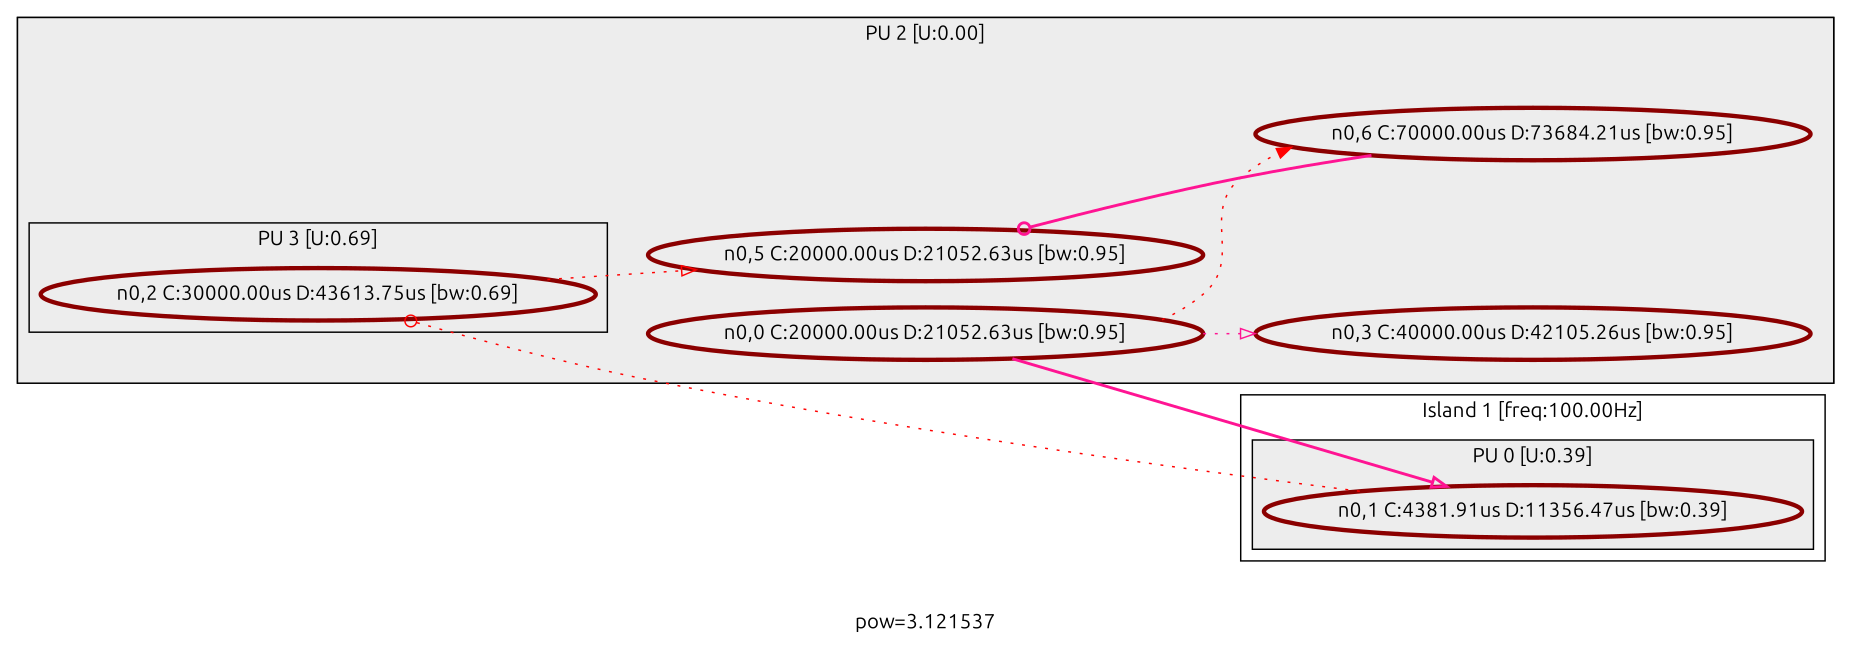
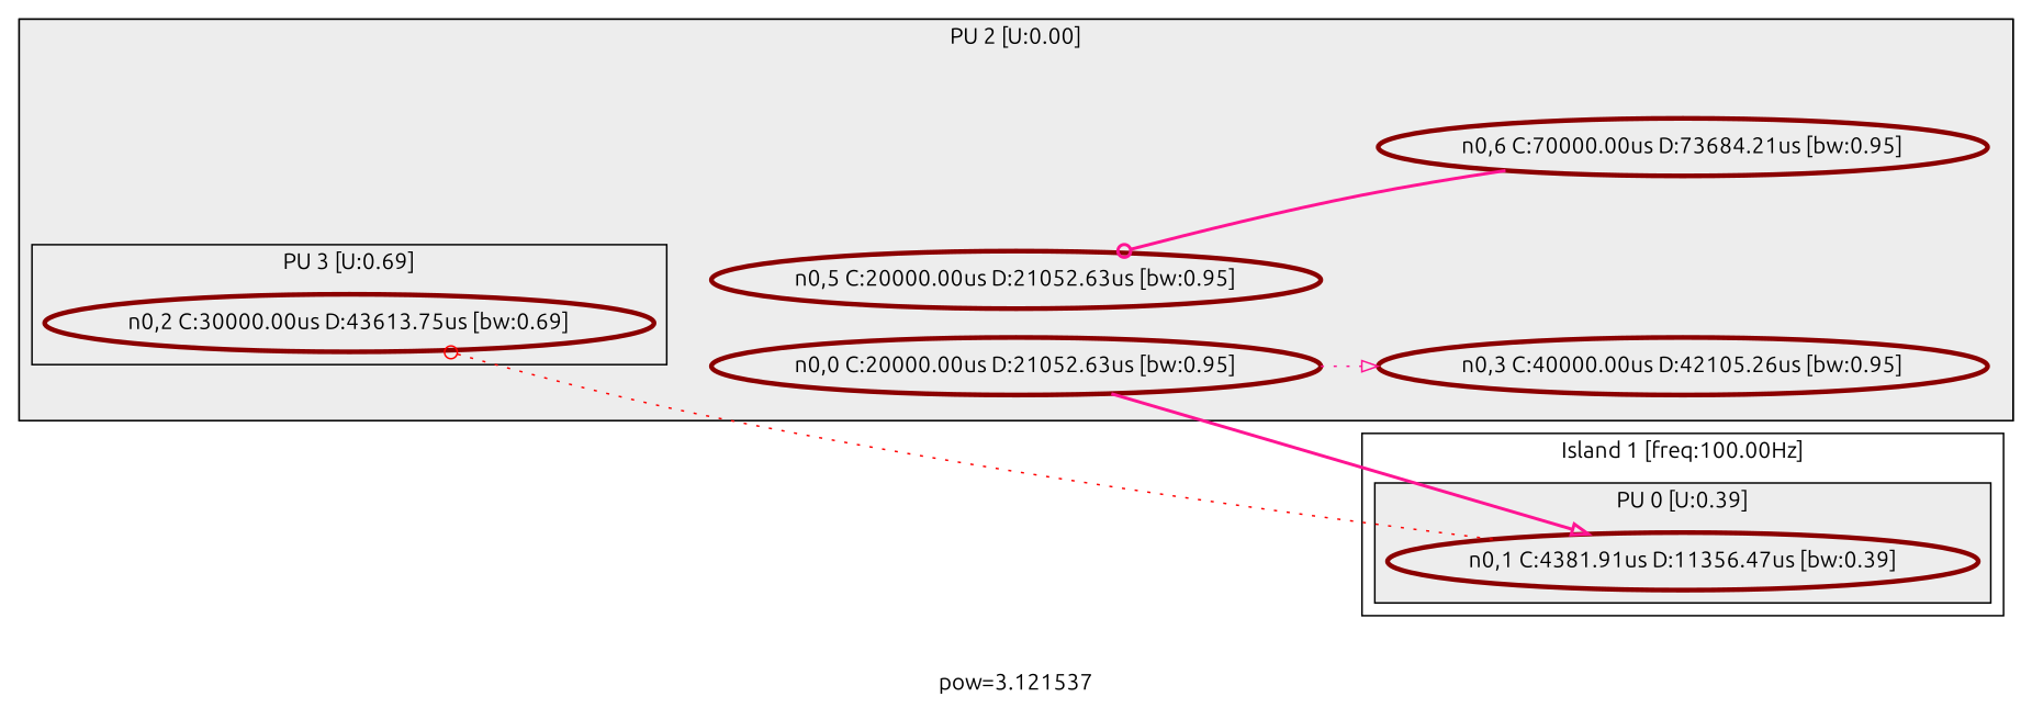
  digraph {
    fontname=Ubuntu
    label="pow=3.121537"
    rankdir=LR
    node [color=darkred fontname=Ubuntu penwidth=3]
    edge [arrowhead=onormal color=deeppink fontname=Ubuntu style=dotted]
    n1 [label="n0,0 C:20000.00us D:21052.63us [bw:0.95]"]
    n2 [label="n0,3 C:40000.00us D:42105.26us [bw:0.95]"]
    n3 [label="n0,5 C:20000.00us D:21052.63us [bw:0.95]"]
    n4 [label="n0,6 C:70000.00us D:73684.21us [bw:0.95]"]
    n5 [label="n0,2 C:30000.00us D:43613.75us [bw:0.69]"]
    n6 [label="n0,1 C:4381.91us D:11356.47us [bw:0.39]"]
    subgraph cluster_1 {
      label="Island 0 [freq:1199.00Hz]"
      subgraph cluster_2 {
        bgcolor=gray93
        label="PU 0 [U:0.95]"
        n1
        n2
        n3
      }
      subgraph cluster_3 {
        bgcolor=gray93
        label="PU 1 [U:0.95]"
        n4
      }
      subgraph cluster_4 {
        bgcolor=gray93
        label="PU 2 [U:0.00]"
      }
      subgraph cluster_5 {
        bgcolor=gray93
        label="PU 3 [U:0.69]"
        n5
      }
    }
    subgraph cluster_6 {
      label="Island 1 [freq:100.00Hz]"
      subgraph cluster_7 {
        bgcolor=gray93
        label="PU 0 [U:0.39]"
        n6
      }
    }
    n1 -> n2
-   n1 -> n4 [arrowhead=normal color=red]
    n1 -> n6 [style=bold]
    n4 -> n3 [arrowhead=odot style=bold]
-   n5 -> n3 [color=red]
    n6 -> n5 [arrowhead=odot color=red]
  }
